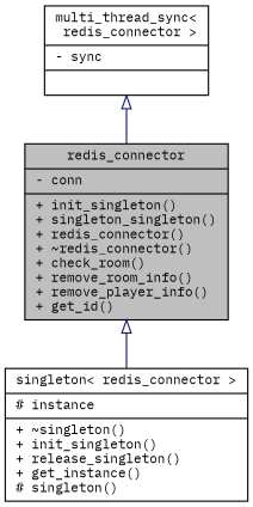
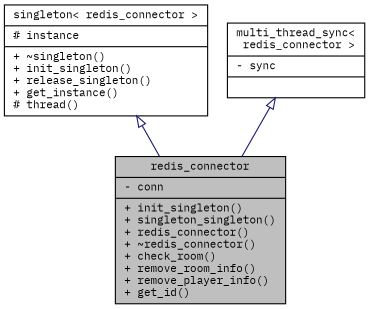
  digraph {
    fontname="IBM Plex Mono"
    node [color=black fillcolor=white fontname="IBM Plex Mono" fontsize=10 shape=record style=filled]
    edge [arrowtail=onormal color=midnightblue dir=back fontname="IBM Plex Mono" fontsize=10 labelfontname=Helvetica labelfontsize=10 style=solid]
    n1 [fillcolor=grey75 fontcolor=black height=0.2 label="{redis_connector\n|- conn\l|+ init_singleton()\l+ singleton_singleton()\l+ redis_connector()\l+ ~redis_connector()\l+ check_room()\l+ remove_room_info()\l+ remove_player_info()\l+ get_id()\l}" width=0.4]
-   n2 [height=0.2 label="{singleton\< redis_connector \>\n|# instance\l|+ ~singleton()\l+ init_singleton()\l+ release_singleton()\l+ get_instance()\l# singleton()\l}" width=0.4]
+   n2 [height=0.2 label="{singleton\< redis_connector \>\n|# instance\l|+ ~singleton()\l+ init_singleton()\l+ release_singleton()\l+ get_instance()\l# thread()\l}" width=0.4]
    n3 [height=0.2 label="{multi_thread_sync\<\l redis_connector \>\n|- sync\l|}" width=0.4]
-   n1 -> n2
+   n2 -> n1
    n3 -> n1
  }
